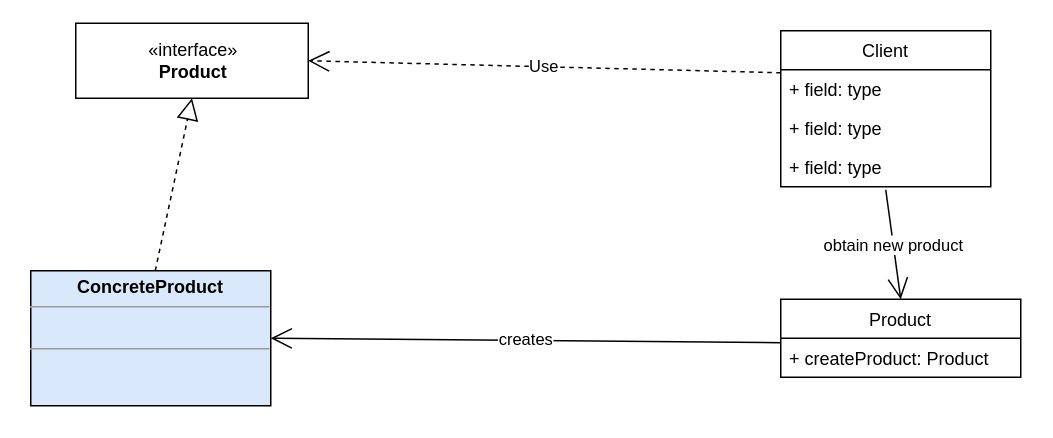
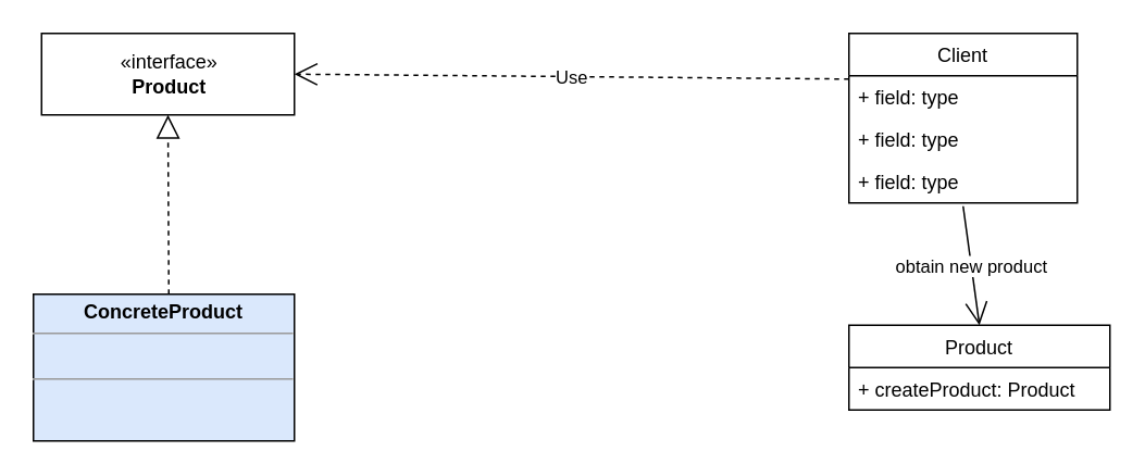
  <mxCell id="0" />
  <mxCell id="1" parent="0" />
- <mxCell id="2" value="«interface»&lt;br&gt;&lt;b&gt;Product&lt;/b&gt;" style="html=1;" parent="1" vertex="1"><mxGeometry x="50" y="15" width="155" height="50" as="geometry" /></mxCell>
+ <mxCell id="2" value="«interface»&lt;br&gt;&lt;b&gt;Product&lt;/b&gt;" style="html=1;" parent="1" vertex="1"><mxGeometry x="25" y="20" width="155" height="50" as="geometry" /></mxCell>
  <mxCell id="3" value="Product" style="swimlane;fontStyle=0;childLayout=stackLayout;horizontal=1;startSize=26;fillColor=none;horizontalStack=0;resizeParent=1;resizeParentMax=0;resizeLast=0;collapsible=1;marginBottom=0;" parent="1" vertex="1"><mxGeometry x="520" y="199" width="160" height="52" as="geometry" /></mxCell>
  <mxCell id="4" value="+ createProduct: Product" style="text;strokeColor=none;fillColor=none;align=left;verticalAlign=top;spacingLeft=4;spacingRight=4;overflow=hidden;rotatable=0;points=[[0,0.5],[1,0.5]];portConstraint=eastwest;" parent="3" vertex="1"><mxGeometry y="26" width="160" height="26" as="geometry" /></mxCell>
  <mxCell id="5" value="&lt;p style=&quot;margin: 0px ; margin-top: 4px ; text-align: center&quot;&gt;&lt;b&gt;ConcreteProduct&lt;/b&gt;&lt;/p&gt;&lt;hr size=&quot;1&quot;&gt;&lt;p style=&quot;margin: 0px ; margin-left: 4px&quot;&gt;&lt;br&gt;&lt;/p&gt;&lt;hr size=&quot;1&quot;&gt;&lt;p style=&quot;margin: 0px ; margin-left: 4px&quot;&gt;&lt;br&gt;&lt;/p&gt;" style="verticalAlign=top;align=left;overflow=fill;fontSize=12;fontFamily=Helvetica;html=1;fillColor=#dae8fc;" parent="1" vertex="1"><mxGeometry x="20" y="180" width="160" height="90" as="geometry" /></mxCell>
  <mxCell id="6" value="Client" style="swimlane;fontStyle=0;childLayout=stackLayout;horizontal=1;startSize=26;fillColor=none;horizontalStack=0;resizeParent=1;resizeParentMax=0;resizeLast=0;collapsible=1;marginBottom=0;" parent="1" vertex="1"><mxGeometry x="520" y="20" width="140" height="104" as="geometry" /></mxCell>
  <mxCell id="7" value="+ field: type" style="text;strokeColor=none;fillColor=none;align=left;verticalAlign=top;spacingLeft=4;spacingRight=4;overflow=hidden;rotatable=0;points=[[0,0.5],[1,0.5]];portConstraint=eastwest;" parent="6" vertex="1"><mxGeometry y="26" width="140" height="26" as="geometry" /></mxCell>
  <mxCell id="8" value="+ field: type" style="text;strokeColor=none;fillColor=none;align=left;verticalAlign=top;spacingLeft=4;spacingRight=4;overflow=hidden;rotatable=0;points=[[0,0.5],[1,0.5]];portConstraint=eastwest;" parent="6" vertex="1"><mxGeometry y="52" width="140" height="26" as="geometry" /></mxCell>
  <mxCell id="9" value="+ field: type" style="text;strokeColor=none;fillColor=none;align=left;verticalAlign=top;spacingLeft=4;spacingRight=4;overflow=hidden;rotatable=0;points=[[0,0.5],[1,0.5]];portConstraint=eastwest;" parent="6" vertex="1"><mxGeometry y="78" width="140" height="26" as="geometry" /></mxCell>
  <mxCell id="10" value="" style="endArrow=block;dashed=1;endFill=0;endSize=12;html=1;entryX=0.5;entryY=1;entryDx=0;entryDy=0;" parent="1" target="2" edge="1"><mxGeometry width="160" relative="1" as="geometry"><mxPoint x="103" y="180" as="sourcePoint" /><mxPoint x="190" y="150" as="targetPoint" /></mxGeometry></mxCell>
  <mxCell id="11" value="Use" style="endArrow=open;endSize=12;dashed=1;html=1;exitX=0;exitY=0.077;exitDx=0;exitDy=0;exitPerimeter=0;entryX=1;entryY=0.5;entryDx=0;entryDy=0;" parent="1" source="7" target="2" edge="1"><mxGeometry width="160" relative="1" as="geometry"><mxPoint x="240" y="50" as="sourcePoint" /><mxPoint x="400" y="50" as="targetPoint" /></mxGeometry></mxCell>
  <mxCell id="12" value="obtain new product" style="endArrow=open;endFill=1;endSize=12;html=1;exitX=0.5;exitY=1.077;exitDx=0;exitDy=0;exitPerimeter=0;entryX=0.5;entryY=0;entryDx=0;entryDy=0;" parent="1" source="9" target="3" edge="1"><mxGeometry width="160" relative="1" as="geometry"><mxPoint x="500" y="170" as="sourcePoint" /><mxPoint x="660" y="170" as="targetPoint" /></mxGeometry></mxCell>
- <mxCell id="13" value="creates" style="endArrow=open;endFill=1;endSize=12;html=1;exitX=0;exitY=0.115;exitDx=0;exitDy=0;exitPerimeter=0;entryX=1;entryY=0.5;entryDx=0;entryDy=0;" parent="1" source="4" target="5" edge="1"><mxGeometry width="160" relative="1" as="geometry"><mxPoint x="270" y="224" as="sourcePoint" /><mxPoint x="430" y="224" as="targetPoint" /></mxGeometry></mxCell>
